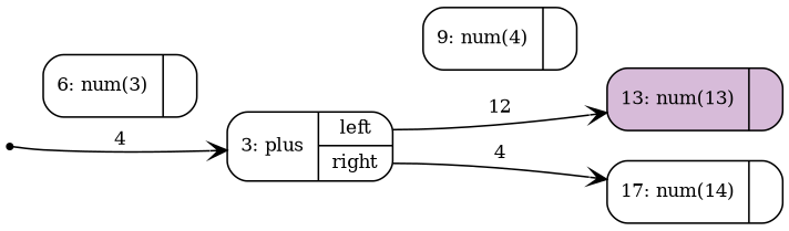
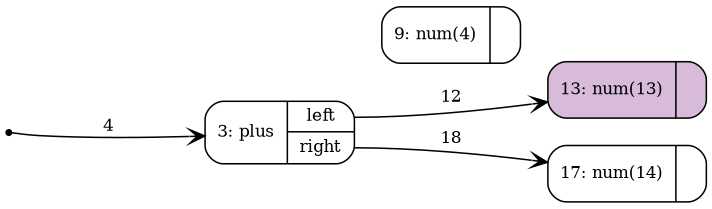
  digraph {
    rankdir=LR
    node [color=black fillcolor=white fontsize=11 ranksep=0 shape=Mrecord style=filled]
    edge [arrowhead=vee color=black fontsize=11 weight=2]
    n1 [fillcolor=black label="{0: root|{<root> root}}" shape=point]
    n2 [label="{3: plus|{<left> left|<right> right}}"]
    n3 [fillcolor="#D7BBD9" label="{13: num(13)|{}}"]
    n4 [label="{17: num(14)|{}}"]
-   n5 [label="{6: num(3)|{}}"]
    n6 [label="{9: num(4)|{}}"]
    subgraph sub_1 {
      rank=min
      n1
    }
    n1 -> n2 [label=4 tailport=root]
    n2 -> n3 [label=12 tailport=left]
-   n2 -> n4 [label=4 tailport=right]
+   n2 -> n4 [label=18 tailport=right]
  }
